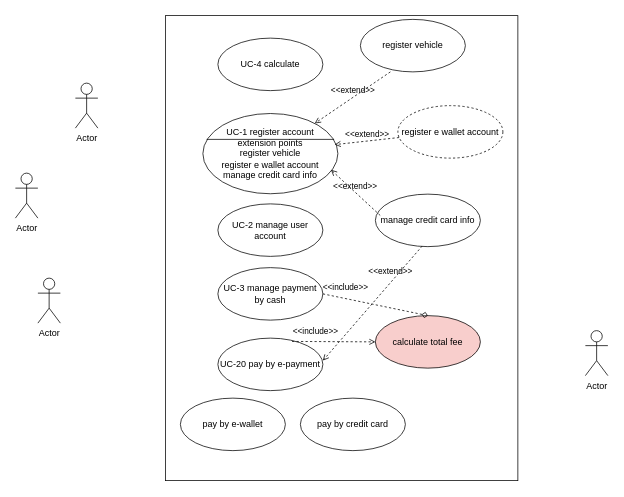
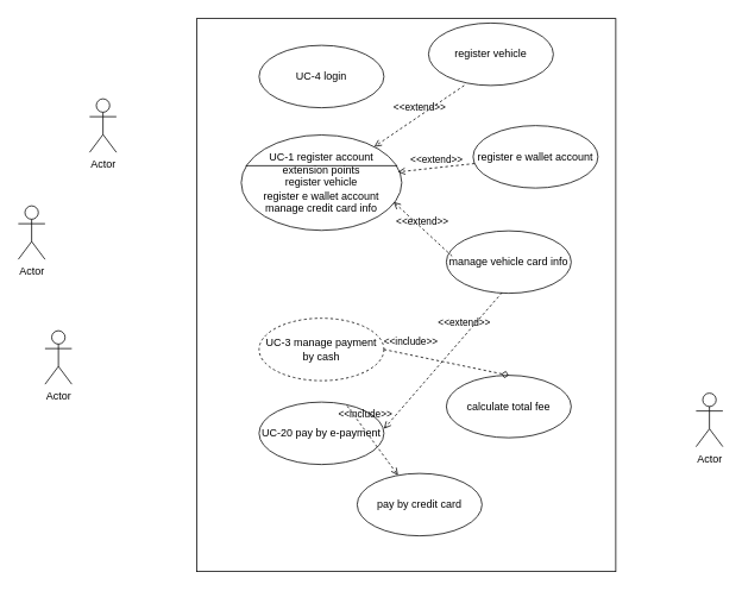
  <mxCell id="0" />
  <mxCell id="1" parent="0" />
  <mxCell id="2" value="" style="rounded=0;whiteSpace=wrap;html=1;" vertex="1" parent="1"><mxGeometry x="220" y="20" width="470" height="620" as="geometry" /></mxCell>
  <mxCell id="3" value="Actor" style="shape=umlActor;verticalLabelPosition=bottom;verticalAlign=top;html=1;" vertex="1" parent="1"><mxGeometry x="100" y="110" width="30" height="60" as="geometry" /></mxCell>
  <mxCell id="4" value="Actor" style="shape=umlActor;verticalLabelPosition=bottom;verticalAlign=top;html=1;" vertex="1" parent="1"><mxGeometry x="20" y="230" width="30" height="60" as="geometry" /></mxCell>
  <mxCell id="5" value="Actor" style="shape=umlActor;verticalLabelPosition=bottom;verticalAlign=top;html=1;" vertex="1" parent="1"><mxGeometry x="50" y="370" width="30" height="60" as="geometry" /></mxCell>
  <mxCell id="6" value="Actor" style="shape=umlActor;verticalLabelPosition=bottom;verticalAlign=top;html=1;" vertex="1" parent="1"><mxGeometry x="780" y="440" width="30" height="60" as="geometry" /></mxCell>
  <mxCell id="7" value="UC-1 register account&lt;div&gt;extension points&lt;/div&gt;&lt;div&gt;register vehicle&lt;/div&gt;&lt;div&gt;register e wallet account&lt;/div&gt;&lt;div&gt;manage credit card info&lt;/div&gt;" style="ellipse;whiteSpace=wrap;html=1;" vertex="1" parent="1"><mxGeometry x="270" y="150.5" width="180" height="107" as="geometry" /></mxCell>
  <mxCell id="8" value="" style="line;strokeWidth=1;fillColor=none;align=left;verticalAlign=middle;spacingTop=-1;spacingLeft=3;spacingRight=3;rotatable=0;labelPosition=right;points=[];portConstraint=eastwest;strokeColor=inherit;" vertex="1" parent="1"><mxGeometry x="275" y="181" width="170" height="8" as="geometry" /></mxCell>
- <mxCell id="9" value="UC-2 manage user account" style="ellipse;whiteSpace=wrap;html=1;" vertex="1" parent="1"><mxGeometry x="290" y="271" width="140" height="70" as="geometry" /></mxCell>
- <mxCell id="10" value="UC-3 manage payment by cash" style="ellipse;whiteSpace=wrap;html=1;" vertex="1" parent="1"><mxGeometry x="290" y="356" width="140" height="70" as="geometry" /></mxCell>
+ <mxCell id="10" value="UC-3 manage payment by cash" style="ellipse;whiteSpace=wrap;html=1;dashed=1;" vertex="1" parent="1"><mxGeometry x="290" y="356" width="140" height="70" as="geometry" /></mxCell>
  <mxCell id="11" value="UC-20 pay by e-payment" style="ellipse;whiteSpace=wrap;html=1;" vertex="1" parent="1"><mxGeometry x="290" y="450" width="140" height="70" as="geometry" /></mxCell>
- <mxCell id="12" value="pay by e-wallet" style="ellipse;whiteSpace=wrap;html=1;" vertex="1" parent="1"><mxGeometry x="240" y="530" width="140" height="70" as="geometry" /></mxCell>
  <mxCell id="13" value="pay by credit card" style="ellipse;whiteSpace=wrap;html=1;" vertex="1" parent="1"><mxGeometry x="400" y="530" width="140" height="70" as="geometry" /></mxCell>
- <mxCell id="14" value="calculate total fee" style="ellipse;whiteSpace=wrap;html=1;fillColor=#f8cecc;" vertex="1" parent="1"><mxGeometry x="500" y="420" width="140" height="70" as="geometry" /></mxCell>
- <mxCell id="15" value="manage credit card info" style="ellipse;whiteSpace=wrap;html=1;" vertex="1" parent="1"><mxGeometry x="500" y="258" width="140" height="70" as="geometry" /></mxCell>
- <mxCell id="16" value="UC-4 calculate" style="ellipse;whiteSpace=wrap;html=1;" vertex="1" parent="1"><mxGeometry x="290" y="50" width="140" height="70" as="geometry" /></mxCell>
+ <mxCell id="14" value="calculate total fee" style="ellipse;whiteSpace=wrap;html=1;" vertex="1" parent="1"><mxGeometry x="500" y="420" width="140" height="70" as="geometry" /></mxCell>
+ <mxCell id="15" value="manage vehicle card info" style="ellipse;whiteSpace=wrap;html=1;" vertex="1" parent="1"><mxGeometry x="500" y="258" width="140" height="70" as="geometry" /></mxCell>
+ <mxCell id="16" value="UC-4 login" style="ellipse;whiteSpace=wrap;html=1;" vertex="1" parent="1"><mxGeometry x="290" y="50" width="140" height="70" as="geometry" /></mxCell>
  <mxCell id="17" value="register vehicle" style="ellipse;whiteSpace=wrap;html=1;" vertex="1" parent="1"><mxGeometry x="480" y="25" width="140" height="70" as="geometry" /></mxCell>
- <mxCell id="18" value="register e wallet account" style="ellipse;whiteSpace=wrap;html=1;dashed=1;" vertex="1" parent="1"><mxGeometry x="530" y="140" width="140" height="70" as="geometry" /></mxCell>
+ <mxCell id="18" value="register e wallet account" style="ellipse;whiteSpace=wrap;html=1;" vertex="1" parent="1"><mxGeometry x="530" y="140" width="140" height="70" as="geometry" /></mxCell>
  <mxCell id="19" value="&amp;lt;&amp;lt;include&amp;gt;&amp;gt;" style="html=1;verticalAlign=bottom;labelBackgroundColor=none;endArrow=diamond;endFill=0;dashed=1;rounded=0;exitX=1;exitY=0.5;exitDx=0;exitDy=0;entryX=0.5;entryY=0;entryDx=0;entryDy=0;" edge="1" parent="1" source="10" target="14"><mxGeometry x="-0.589" y="6" width="160" relative="1" as="geometry"><mxPoint x="270" y="280" as="sourcePoint" /><mxPoint x="430" y="280" as="targetPoint" /><mxPoint as="offset" /></mxGeometry></mxCell>
- <mxCell id="20" value="&amp;lt;&amp;lt;include&amp;gt;&amp;gt;" style="html=1;verticalAlign=bottom;labelBackgroundColor=none;endArrow=open;endFill=0;dashed=1;rounded=0;exitX=0.706;exitY=0.063;exitDx=0;exitDy=0;exitPerimeter=0;" edge="1" parent="1" source="11" target="14"><mxGeometry x="-0.44" y="5" width="160" relative="1" as="geometry"><mxPoint x="270" y="380" as="sourcePoint" /><mxPoint x="430" y="380" as="targetPoint" /><mxPoint as="offset" /></mxGeometry></mxCell>
+ <mxCell id="20" value="&amp;lt;&amp;lt;include&amp;gt;&amp;gt;" style="html=1;verticalAlign=bottom;labelBackgroundColor=none;endArrow=open;endFill=0;dashed=1;rounded=0;exitX=0.706;exitY=0.063;exitDx=0;exitDy=0;exitPerimeter=0;" edge="1" parent="1" source="11" target="13"><mxGeometry x="-0.44" y="5" width="160" relative="1" as="geometry"><mxPoint x="270" y="380" as="sourcePoint" /><mxPoint x="430" y="380" as="targetPoint" /><mxPoint as="offset" /></mxGeometry></mxCell>
  <mxCell id="21" value="&amp;lt;&amp;lt;extend&amp;gt;&amp;gt;" style="html=1;verticalAlign=bottom;labelBackgroundColor=none;endArrow=open;endFill=0;dashed=1;rounded=0;exitX=0.286;exitY=1;exitDx=0;exitDy=0;exitPerimeter=0;" edge="1" parent="1" source="17" target="7"><mxGeometry width="160" relative="1" as="geometry"><mxPoint x="270" y="280" as="sourcePoint" /><mxPoint x="430" y="280" as="targetPoint" /></mxGeometry></mxCell>
  <mxCell id="22" value="&amp;lt;&amp;lt;extend&amp;gt;&amp;gt;" style="html=1;verticalAlign=bottom;labelBackgroundColor=none;endArrow=open;endFill=0;dashed=1;rounded=0;entryX=0.976;entryY=0.388;entryDx=0;entryDy=0;entryPerimeter=0;" edge="1" parent="1" source="18" target="7"><mxGeometry width="160" relative="1" as="geometry"><mxPoint x="270" y="280" as="sourcePoint" /><mxPoint x="430" y="280" as="targetPoint" /></mxGeometry></mxCell>
  <mxCell id="23" value="&amp;lt;&amp;lt;extend&amp;gt;&amp;gt;" style="html=1;verticalAlign=bottom;labelBackgroundColor=none;endArrow=open;endFill=0;dashed=1;rounded=0;exitX=0.046;exitY=0.406;exitDx=0;exitDy=0;exitPerimeter=0;entryX=0.949;entryY=0.702;entryDx=0;entryDy=0;entryPerimeter=0;" edge="1" parent="1" source="15" target="7"><mxGeometry width="160" relative="1" as="geometry"><mxPoint x="270" y="280" as="sourcePoint" /><mxPoint x="430" y="280" as="targetPoint" /></mxGeometry></mxCell>
  <mxCell id="24" value="&amp;lt;&amp;lt;extend&amp;gt;&amp;gt;" style="html=1;verticalAlign=bottom;labelBackgroundColor=none;endArrow=open;endFill=0;dashed=1;rounded=0;exitX=0.446;exitY=0.989;exitDx=0;exitDy=0;exitPerimeter=0;" edge="1" parent="1" source="15"><mxGeometry x="-0.405" y="-4" width="160" relative="1" as="geometry"><mxPoint x="270" y="480" as="sourcePoint" /><mxPoint x="430" y="480" as="targetPoint" /><mxPoint as="offset" /></mxGeometry></mxCell>
